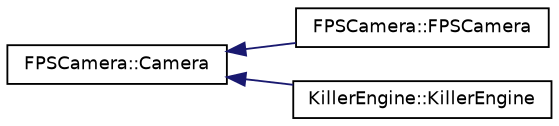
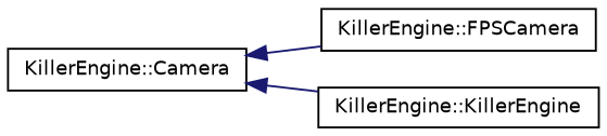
  digraph {
    rankdir=LR
    node [color=black fillcolor=white fontname=Helvetica fontsize=10 shape=record style=filled]
    edge [color=midnightblue dir=back fontname=Helvetica fontsize=10 labelfontname=Helvetica labelfontsize=10 style=solid]
-   n1 [height=0.2 label="FPSCamera::Camera" width=0.4]
-   n2 [height=0.2 label="FPSCamera::FPSCamera" width=0.4]
+   n1 [height=0.2 label="KillerEngine::Camera" width=0.4]
+   n2 [height=0.2 label="KillerEngine::FPSCamera" width=0.4]
    n3 [height=0.2 label="KillerEngine::KillerEngine" width=0.4]
    n1 -> n2
    n1 -> n3
  }
